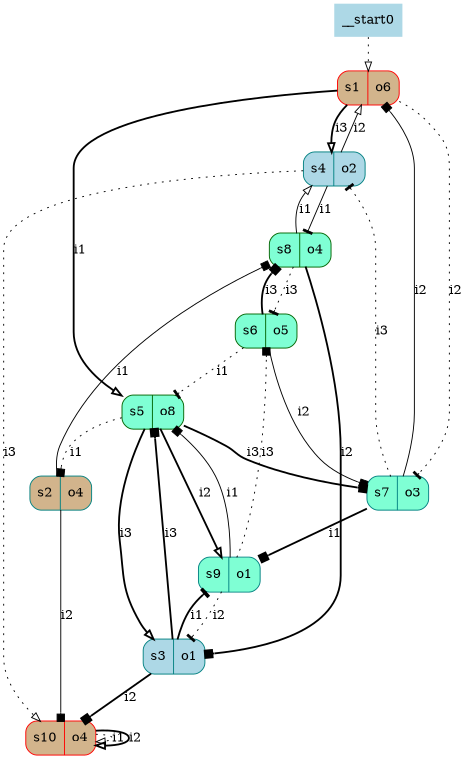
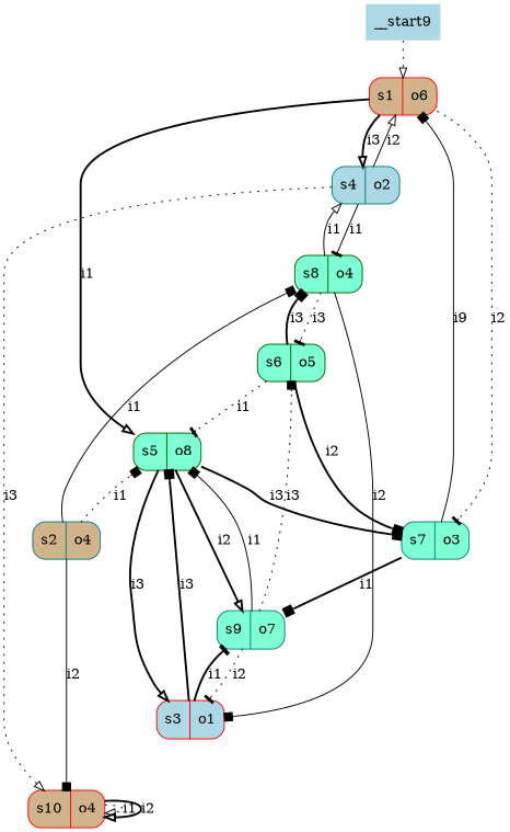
  digraph {
    node [color=teal fillcolor=aquamarine shape=record style="rounded,filled"]
    edge [arrowhead=box style=bold]
    n1 [color=red fillcolor=tan label="s1|o6"]
    n2 [fillcolor=lightblue label="s4|o2"]
    n3 [color=darkgreen label="s5|o8"]
    n4 [label="s7|o3"]
    n5 [color=darkgreen label="s8|o4"]
    n6 [color=red fillcolor=tan label="s10|o4"]
    n7 [fillcolor=tan label="s2|o4"]
-   n8 [fillcolor=lightblue label="s3|o1"]
-   n9 [label="s9|o1"]
+   n8 [color=red fillcolor=lightblue label="s3|o1"]
+   n9 [label="s9|o7"]
    n10 [color=darkgreen label="s6|o5"]
-   __start0 [fillcolor=lightblue shape=none style=filled]
+   __start0 [fillcolor=lightblue shape=none style=filled label=__start9]
    n1 -> n2 [arrowhead=onormal label=i3]
    n1 -> n3 [arrowhead=onormal label=i1]
    n1 -> n4 [arrowhead=tee label=i2 style=dotted]
    n2 -> n1 [arrowhead=onormal label=i2 style=solid]
    n2 -> n5 [arrowhead=tee label=i1 style=solid]
    n2 -> n6 [arrowhead=onormal label=i3 style=dotted]
    n3 -> n4 [label=i3]
-   n3 -> n7 [label=i1 style=dotted]
+   n7 -> n3 [label=i1 style=dotted]
    n3 -> n8 [arrowhead=onormal label=i3]
    n3 -> n9 [arrowhead=onormal label=i2]
-   n4 -> n1 [label=i2 style=solid]
-   n4 -> n2 [arrowhead=tee label=i3 style=dotted]
+   n4 -> n1 [label=i9 style=solid]
    n4 -> n9 [label=i1]
    n5 -> n2 [arrowhead=onormal label=i1 style=solid]
-   n5 -> n8 [label=i2]
+   n5 -> n8 [label=i2 style=solid]
    n5 -> n10 [arrowhead=tee label=i3 style=dotted]
    n6 -> n6 [arrowhead=onormal label=i1 style=dotted]
    n6 -> n6 [arrowhead=onormal label=i2]
    n7 -> n5 [label=i1 style=solid]
    n7 -> n6 [label=i2 style=solid]
    n8 -> n3 [label=i3]
-   n8 -> n6 [label=i2]
    n8 -> n9 [arrowhead=tee label=i1]
    n9 -> n3 [label=i1 style=solid]
    n9 -> n8 [arrowhead=tee label=i2 style=dotted]
    n9 -> n10 [label=i3 style=dotted]
    n10 -> n3 [arrowhead=tee label=i1 style=dotted]
-   n10 -> n4 [label=i2 style=solid]
+   n10 -> n4 [label=i2]
    n10 -> n5 [label=i3]
    __start0 -> n1 [arrowhead=onormal style=dotted]
  }
